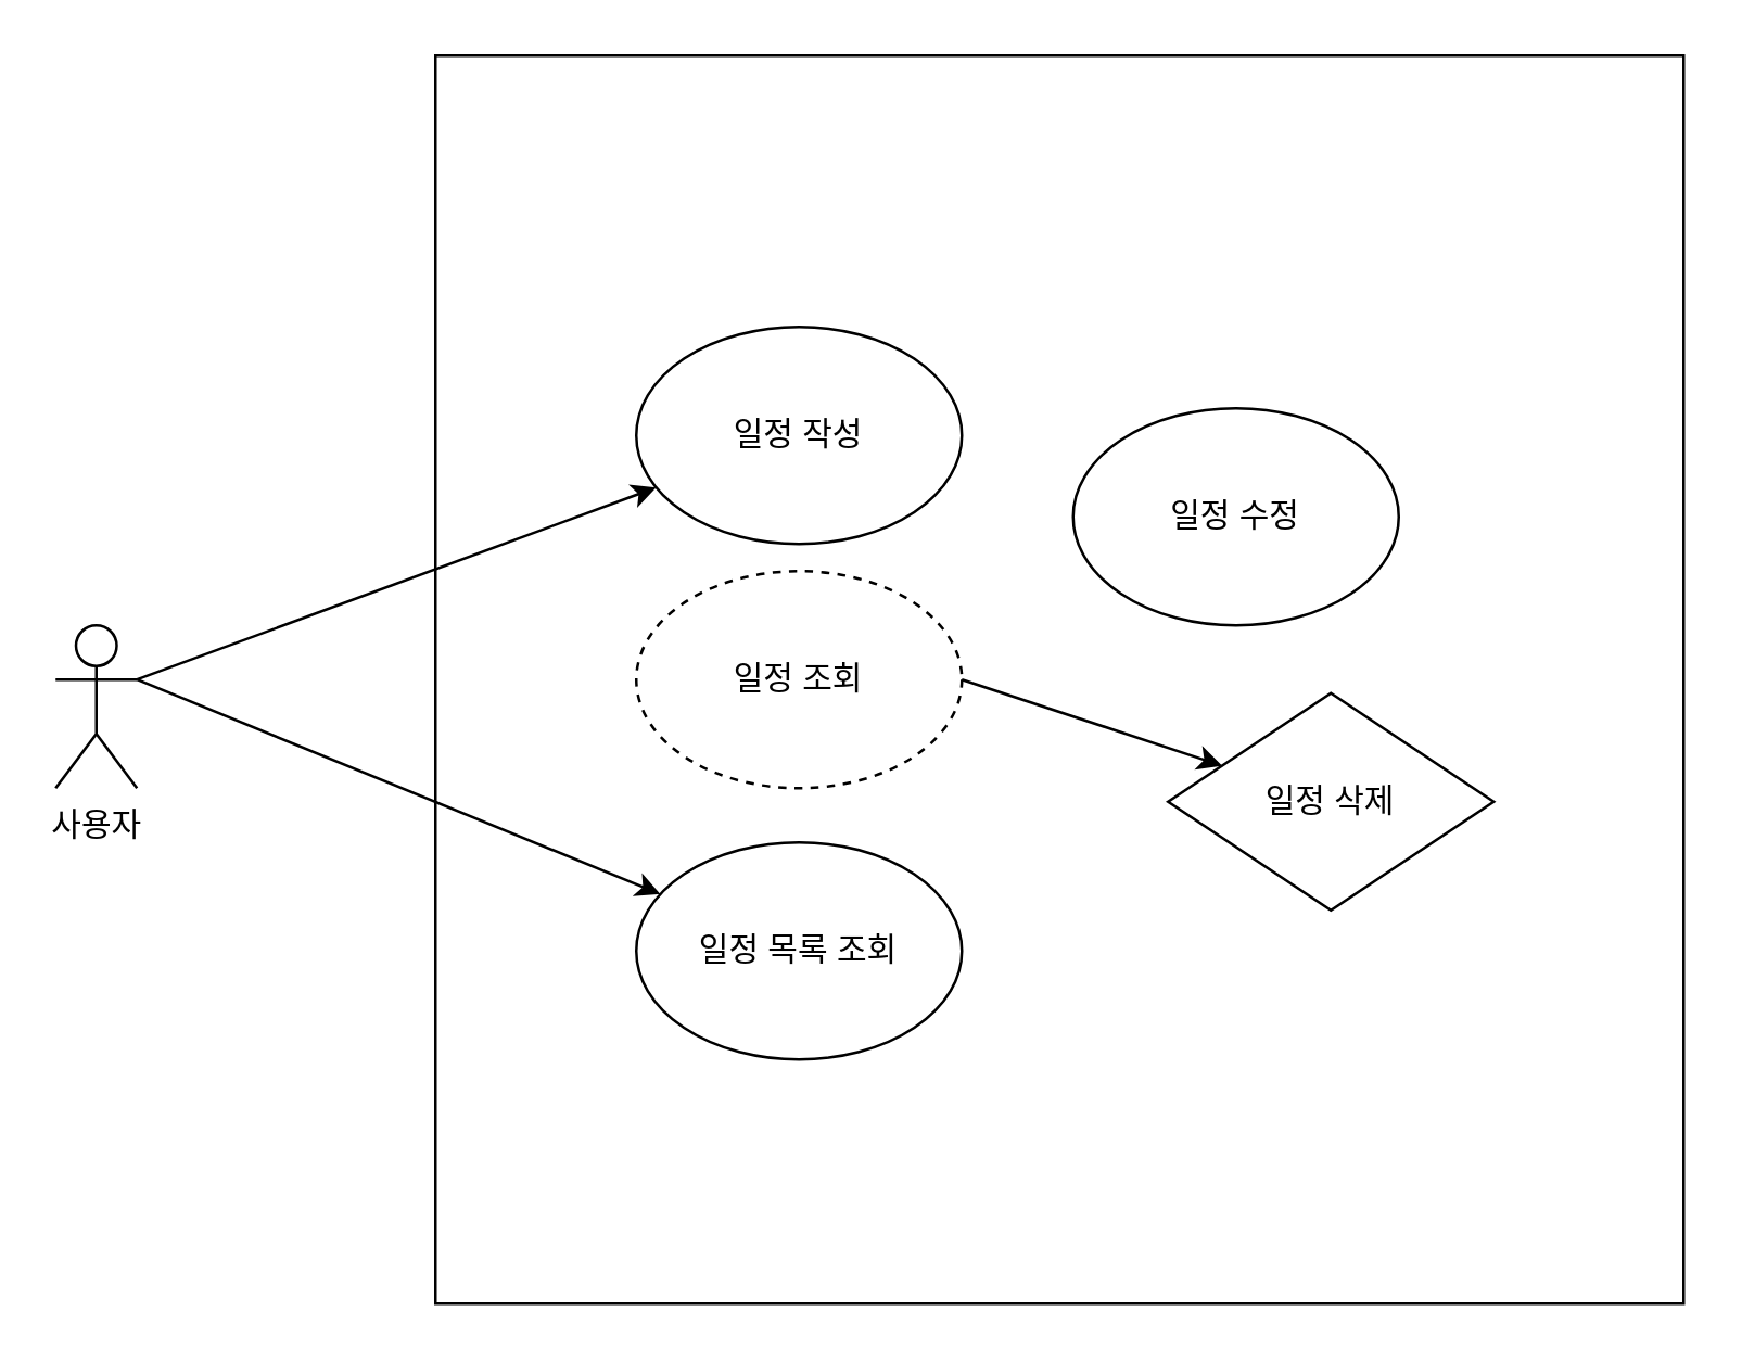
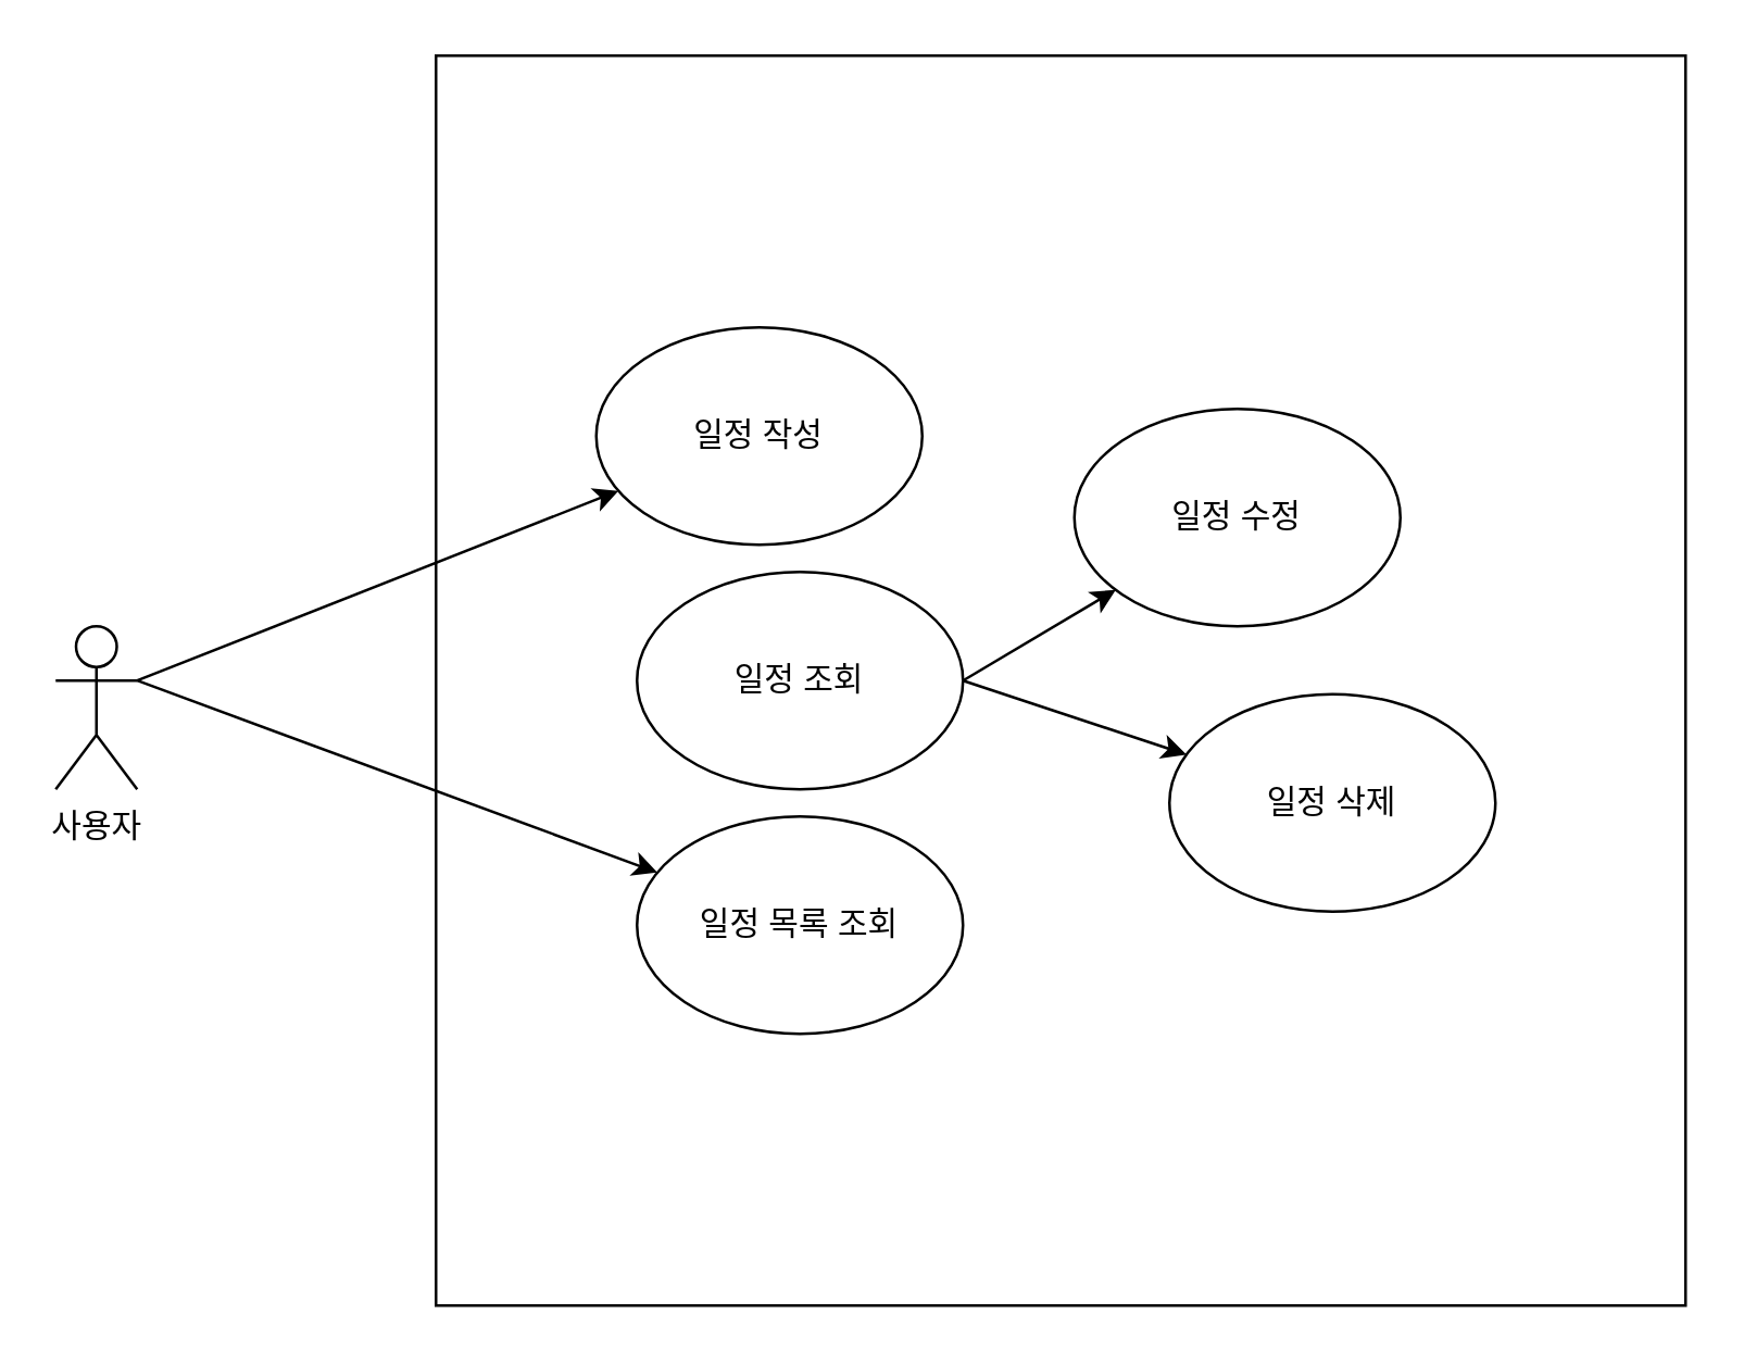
  <mxCell id="0" />
  <mxCell id="1" parent="0" />
  <mxCell id="2" value="" style="whiteSpace=wrap;html=1;aspect=fixed;" vertex="1" parent="1"><mxGeometry x="160" y="20" width="460" height="460" as="geometry" /></mxCell>
  <mxCell id="3" value="사용자&lt;div&gt;&lt;br&gt;&lt;/div&gt;" style="shape=umlActor;verticalLabelPosition=bottom;verticalAlign=top;html=1;outlineConnect=0;" vertex="1" parent="1"><mxGeometry x="20" y="230" width="30" height="60" as="geometry" /></mxCell>
- <mxCell id="4" value="일정 작성" style="ellipse;whiteSpace=wrap;html=1;" vertex="1" parent="1"><mxGeometry x="234" y="120" width="120" height="80" as="geometry" /></mxCell>
- <mxCell id="5" value="일정 조회" style="ellipse;whiteSpace=wrap;html=1;dashed=1;" vertex="1" parent="1"><mxGeometry x="234" y="210" width="120" height="80" as="geometry" /></mxCell>
+ <mxCell id="4" value="일정 작성" style="ellipse;whiteSpace=wrap;html=1;" vertex="1" parent="1"><mxGeometry x="219" y="120" width="120" height="80" as="geometry" /></mxCell>
+ <mxCell id="5" value="일정 조회" style="ellipse;whiteSpace=wrap;html=1;" vertex="1" parent="1"><mxGeometry x="234" y="210" width="120" height="80" as="geometry" /></mxCell>
  <mxCell id="6" value="" style="endArrow=classic;html=1;rounded=0;exitX=1;exitY=0.333;exitDx=0;exitDy=0;exitPerimeter=0;" edge="1" parent="1" source="3" target="4"><mxGeometry width="50" height="50" relative="1" as="geometry"><mxPoint x="270" y="330" as="sourcePoint" /><mxPoint x="320" y="280" as="targetPoint" /></mxGeometry></mxCell>
- <mxCell id="7" value="일정 목록 조회" style="ellipse;whiteSpace=wrap;html=1;" vertex="1" parent="1"><mxGeometry x="234" y="310" width="120" height="80" as="geometry" /></mxCell>
+ <mxCell id="7" value="일정 목록 조회" style="ellipse;whiteSpace=wrap;html=1;" vertex="1" parent="1"><mxGeometry x="234" y="300" width="120" height="80" as="geometry" /></mxCell>
  <mxCell id="8" value="일정 수정" style="ellipse;whiteSpace=wrap;html=1;" vertex="1" parent="1"><mxGeometry x="395" y="150" width="120" height="80" as="geometry" /></mxCell>
- <mxCell id="9" value="일정 삭제" style="rhombus;whiteSpace=wrap;html=1;" vertex="1" parent="1"><mxGeometry x="430" y="255" width="120" height="80" as="geometry" /></mxCell>
+ <mxCell id="9" value="일정 삭제" style="ellipse;whiteSpace=wrap;html=1;" vertex="1" parent="1"><mxGeometry x="430" y="255" width="120" height="80" as="geometry" /></mxCell>
  <mxCell id="10" value="" style="endArrow=classic;html=1;rounded=0;exitX=1;exitY=0.5;exitDx=0;exitDy=0;" edge="1" parent="1" source="5" target="9"><mxGeometry width="50" height="50" relative="1" as="geometry"><mxPoint x="70" y="274" as="sourcePoint" /><mxPoint x="262" y="200" as="targetPoint" /></mxGeometry></mxCell>
+ <mxCell id="11" value="" style="endArrow=classic;html=1;rounded=0;exitX=1;exitY=0.5;exitDx=0;exitDy=0;" edge="1" parent="1" source="5" target="8"><mxGeometry width="50" height="50" relative="1" as="geometry"><mxPoint x="80" y="284" as="sourcePoint" /><mxPoint x="272" y="210" as="targetPoint" /></mxGeometry></mxCell>
  <mxCell id="12" value="" style="endArrow=classic;html=1;rounded=0;exitX=1;exitY=0.333;exitDx=0;exitDy=0;exitPerimeter=0;" edge="1" parent="1" source="3" target="7"><mxGeometry width="50" height="50" relative="1" as="geometry"><mxPoint x="90" y="294" as="sourcePoint" /><mxPoint x="282" y="220" as="targetPoint" /></mxGeometry></mxCell>
